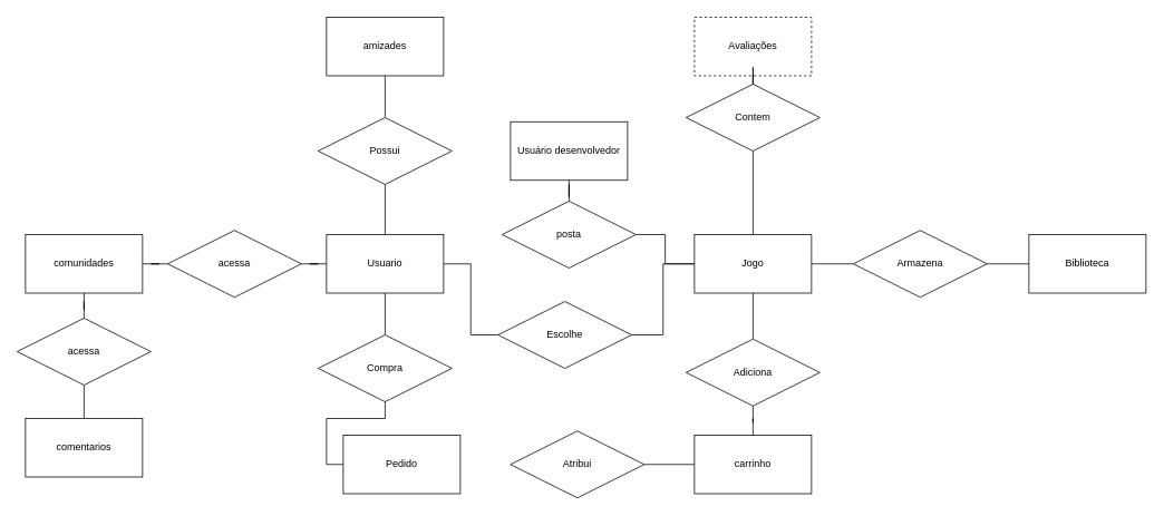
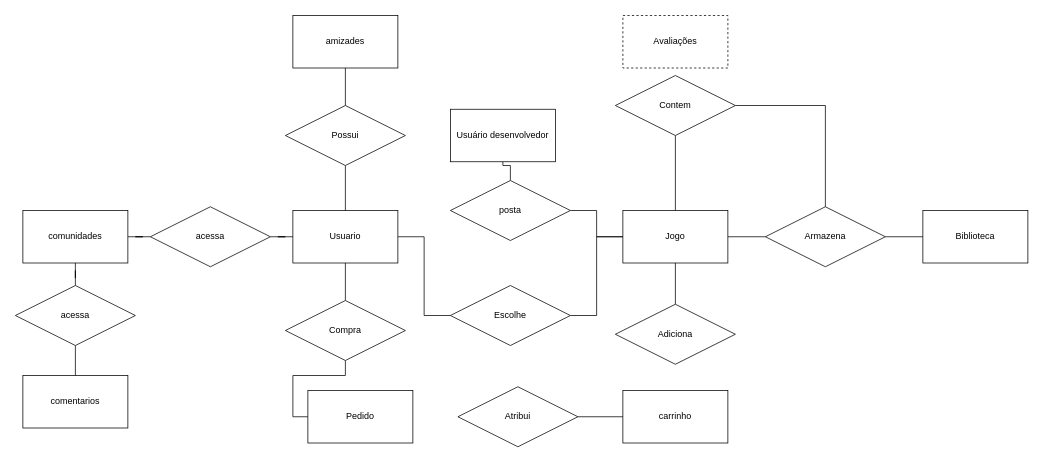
  <mxCell id="0" />
  <mxCell id="1" parent="0" />
  <mxCell id="2" style="edgeStyle=orthogonalEdgeStyle;rounded=0;orthogonalLoop=1;jettySize=auto;html=1;entryX=0;entryY=0.5;entryDx=0;entryDy=0;endArrow=none;endFill=0;" edge="1" parent="1" source="3" target="12"><mxGeometry relative="1" as="geometry" /></mxCell>
  <mxCell id="3" value="Usuario" style="rounded=0;whiteSpace=wrap;html=1;" vertex="1" parent="1"><mxGeometry x="390" y="280" width="140" height="70" as="geometry" /></mxCell>
  <mxCell id="4" value="Jogo" style="rounded=0;whiteSpace=wrap;html=1;" vertex="1" parent="1"><mxGeometry x="830" y="280" width="140" height="70" as="geometry" /></mxCell>
  <mxCell id="5" value="Biblioteca" style="rounded=0;whiteSpace=wrap;html=1;" vertex="1" parent="1"><mxGeometry x="1230" y="280" width="140" height="70" as="geometry" /></mxCell>
  <mxCell id="6" value="carrinho" style="rounded=0;whiteSpace=wrap;html=1;" vertex="1" parent="1"><mxGeometry x="830" y="520" width="140" height="70" as="geometry" /></mxCell>
  <mxCell id="7" value="amizades" style="rounded=0;whiteSpace=wrap;html=1;" vertex="1" parent="1"><mxGeometry x="390" y="20" width="140" height="70" as="geometry" /></mxCell>
  <mxCell id="8" value="comunidades" style="rounded=0;whiteSpace=wrap;html=1;" vertex="1" parent="1"><mxGeometry x="30" y="280" width="140" height="70" as="geometry" /></mxCell>
  <mxCell id="9" value="comentarios" style="rounded=0;whiteSpace=wrap;html=1;" vertex="1" parent="1"><mxGeometry x="30" y="500" width="140" height="70" as="geometry" /></mxCell>
  <mxCell id="10" value="Avaliações" style="rounded=0;whiteSpace=wrap;html=1;dashed=1;" vertex="1" parent="1"><mxGeometry x="830" y="20" width="140" height="70" as="geometry" /></mxCell>
  <mxCell id="11" style="edgeStyle=orthogonalEdgeStyle;rounded=0;orthogonalLoop=1;jettySize=auto;html=1;entryX=0;entryY=0.5;entryDx=0;entryDy=0;endArrow=none;endFill=0;" edge="1" parent="1" source="12" target="4"><mxGeometry relative="1" as="geometry" /></mxCell>
- <mxCell id="12" value="Escolhe" style="rhombus;whiteSpace=wrap;html=1;" vertex="1" parent="1"><mxGeometry x="595" y="360" width="160" height="80" as="geometry" /></mxCell>
- <mxCell id="13" value="Usuário desenvolvedor" style="rounded=0;whiteSpace=wrap;html=1;" vertex="1" parent="1"><mxGeometry x="610" y="145" width="140" height="70" as="geometry" /></mxCell>
+ <mxCell id="12" value="Escolhe" style="rhombus;whiteSpace=wrap;html=1;" vertex="1" parent="1"><mxGeometry x="600" y="380" width="160" height="80" as="geometry" /></mxCell>
+ <mxCell id="13" value="Usuário desenvolvedor" style="rounded=0;whiteSpace=wrap;html=1;" vertex="1" parent="1"><mxGeometry x="600" y="145" width="140" height="70" as="geometry" /></mxCell>
  <mxCell id="14" style="edgeStyle=orthogonalEdgeStyle;rounded=0;orthogonalLoop=1;jettySize=auto;html=1;entryX=0.5;entryY=1;entryDx=0;entryDy=0;endArrow=none;endFill=0;" edge="1" parent="1" source="16" target="4"><mxGeometry relative="1" as="geometry" /></mxCell>
- <mxCell id="15" style="edgeStyle=orthogonalEdgeStyle;rounded=0;orthogonalLoop=1;jettySize=auto;html=1;endArrow=none;endFill=0;" edge="1" parent="1" source="16" target="6"><mxGeometry relative="1" as="geometry" /></mxCell>
  <mxCell id="16" value="Adiciona" style="rhombus;whiteSpace=wrap;html=1;" vertex="1" parent="1"><mxGeometry x="820" y="405" width="160" height="80" as="geometry" /></mxCell>
  <mxCell id="17" style="edgeStyle=orthogonalEdgeStyle;rounded=0;orthogonalLoop=1;jettySize=auto;html=1;entryX=0.5;entryY=1;entryDx=0;entryDy=0;endArrow=none;endFill=0;" edge="1" parent="1" source="19" target="3"><mxGeometry relative="1" as="geometry" /></mxCell>
  <mxCell id="18" style="edgeStyle=orthogonalEdgeStyle;rounded=0;orthogonalLoop=1;jettySize=auto;html=1;entryX=0;entryY=0.5;entryDx=0;entryDy=0;endArrow=none;endFill=0;" edge="1" parent="1" source="19" target="20"><mxGeometry relative="1" as="geometry" /></mxCell>
  <mxCell id="19" value="Compra" style="rhombus;whiteSpace=wrap;html=1;" vertex="1" parent="1"><mxGeometry x="380" y="400" width="160" height="80" as="geometry" /></mxCell>
  <mxCell id="20" value="Pedido" style="rounded=0;whiteSpace=wrap;html=1;" vertex="1" parent="1"><mxGeometry x="410" y="520" width="140" height="70" as="geometry" /></mxCell>
  <mxCell id="21" style="edgeStyle=orthogonalEdgeStyle;rounded=0;orthogonalLoop=1;jettySize=auto;html=1;entryX=0;entryY=0.5;entryDx=0;entryDy=0;endArrow=none;endFill=0;" edge="1" parent="1" source="22" target="6"><mxGeometry relative="1" as="geometry" /></mxCell>
  <mxCell id="22" value="Atribui" style="rhombus;whiteSpace=wrap;html=1;" vertex="1" parent="1"><mxGeometry x="610" y="515" width="160" height="80" as="geometry" /></mxCell>
  <mxCell id="23" style="edgeStyle=orthogonalEdgeStyle;rounded=0;orthogonalLoop=1;jettySize=auto;html=1;entryX=1;entryY=0.5;entryDx=0;entryDy=0;endArrow=none;endFill=0;" edge="1" parent="1" source="25" target="4"><mxGeometry relative="1" as="geometry" /></mxCell>
  <mxCell id="24" style="edgeStyle=orthogonalEdgeStyle;rounded=0;orthogonalLoop=1;jettySize=auto;html=1;entryX=0;entryY=0.5;entryDx=0;entryDy=0;endArrow=none;endFill=0;" edge="1" parent="1" source="25" target="5"><mxGeometry relative="1" as="geometry" /></mxCell>
  <mxCell id="25" value="Armazena" style="rhombus;whiteSpace=wrap;html=1;" vertex="1" parent="1"><mxGeometry x="1020" y="275" width="160" height="80" as="geometry" /></mxCell>
- <mxCell id="26" style="edgeStyle=orthogonalEdgeStyle;rounded=0;orthogonalLoop=1;jettySize=auto;html=1;entryX=0.5;entryY=1;entryDx=0;entryDy=0;endArrow=none;endFill=0;" edge="1" parent="1" source="28" target="10"><mxGeometry relative="1" as="geometry" /></mxCell>
+ <mxCell id="26" style="edgeStyle=orthogonalEdgeStyle;rounded=0;orthogonalLoop=1;jettySize=auto;html=1;endArrow=none;endFill=0;" edge="1" parent="1" source="28" target="25"><mxGeometry relative="1" as="geometry" /></mxCell>
  <mxCell id="27" style="edgeStyle=orthogonalEdgeStyle;rounded=0;orthogonalLoop=1;jettySize=auto;html=1;endArrow=none;endFill=0;" edge="1" parent="1" source="28" target="4"><mxGeometry relative="1" as="geometry" /></mxCell>
  <mxCell id="28" value="Contem" style="rhombus;whiteSpace=wrap;html=1;" vertex="1" parent="1"><mxGeometry x="820" y="100" width="160" height="80" as="geometry" /></mxCell>
  <mxCell id="29" style="edgeStyle=orthogonalEdgeStyle;rounded=0;orthogonalLoop=1;jettySize=auto;html=1;entryX=0.5;entryY=1;entryDx=0;entryDy=0;endArrow=none;endFill=0;" edge="1" parent="1" source="31" target="7"><mxGeometry relative="1" as="geometry" /></mxCell>
  <mxCell id="30" style="edgeStyle=orthogonalEdgeStyle;rounded=0;orthogonalLoop=1;jettySize=auto;html=1;endArrow=none;endFill=0;" edge="1" parent="1" source="31" target="3"><mxGeometry relative="1" as="geometry" /></mxCell>
  <mxCell id="31" value="Possui" style="rhombus;whiteSpace=wrap;html=1;" vertex="1" parent="1"><mxGeometry x="380" y="140" width="160" height="80" as="geometry" /></mxCell>
  <mxCell id="32" style="edgeStyle=orthogonalEdgeStyle;rounded=0;orthogonalLoop=1;jettySize=auto;html=1;entryX=0.5;entryY=1;entryDx=0;entryDy=0;endArrow=none;endFill=0;" edge="1" parent="1" source="34" target="13"><mxGeometry relative="1" as="geometry" /></mxCell>
  <mxCell id="33" style="edgeStyle=orthogonalEdgeStyle;rounded=0;orthogonalLoop=1;jettySize=auto;html=1;entryX=0;entryY=0.5;entryDx=0;entryDy=0;endArrow=none;endFill=0;" edge="1" parent="1" source="34" target="4"><mxGeometry relative="1" as="geometry" /></mxCell>
  <mxCell id="34" value="posta" style="rhombus;whiteSpace=wrap;html=1;" vertex="1" parent="1"><mxGeometry x="600" y="240" width="160" height="80" as="geometry" /></mxCell>
  <mxCell id="35" style="edgeStyle=orthogonalEdgeStyle;rounded=0;orthogonalLoop=1;jettySize=auto;html=1;entryX=1;entryY=0.5;entryDx=0;entryDy=0;endArrow=none;endFill=0;" edge="1" parent="1" source="37" target="8"><mxGeometry relative="1" as="geometry" /></mxCell>
  <mxCell id="36" style="edgeStyle=orthogonalEdgeStyle;rounded=0;orthogonalLoop=1;jettySize=auto;html=1;endArrow=none;endFill=0;" edge="1" parent="1" source="37" target="3"><mxGeometry relative="1" as="geometry" /></mxCell>
  <mxCell id="37" value="acessa" style="rhombus;whiteSpace=wrap;html=1;" vertex="1" parent="1"><mxGeometry x="200" y="275" width="160" height="80" as="geometry" /></mxCell>
  <mxCell id="38" style="edgeStyle=orthogonalEdgeStyle;rounded=0;orthogonalLoop=1;jettySize=auto;html=1;entryX=0.5;entryY=1;entryDx=0;entryDy=0;endArrow=none;endFill=0;" edge="1" parent="1" source="40" target="8"><mxGeometry relative="1" as="geometry" /></mxCell>
  <mxCell id="39" style="edgeStyle=orthogonalEdgeStyle;rounded=0;orthogonalLoop=1;jettySize=auto;html=1;entryX=0.5;entryY=0;entryDx=0;entryDy=0;endArrow=none;endFill=0;" edge="1" parent="1" source="40" target="9"><mxGeometry relative="1" as="geometry" /></mxCell>
  <mxCell id="40" value="acessa" style="rhombus;whiteSpace=wrap;html=1;" vertex="1" parent="1"><mxGeometry x="20" y="380" width="160" height="80" as="geometry" /></mxCell>
